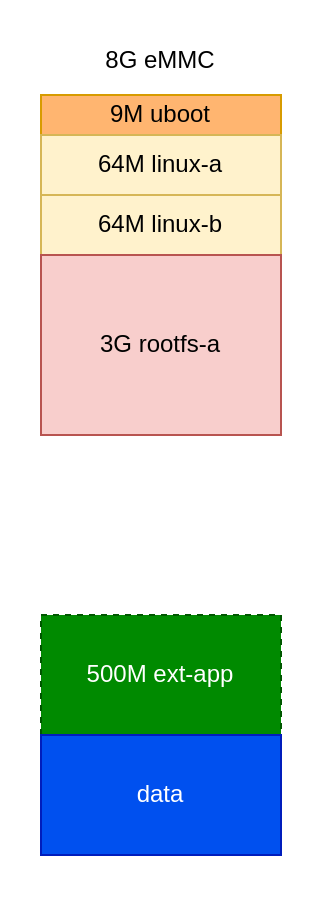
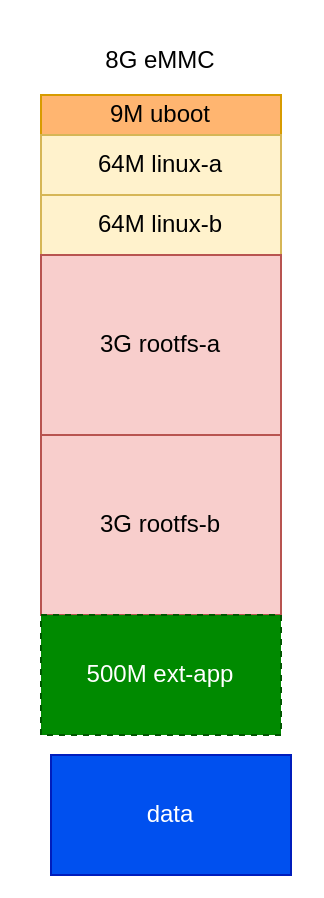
  <mxCell id="0" />
  <mxCell id="1" parent="0" />
  <mxCell id="2" value="9M uboot" style="rounded=0;whiteSpace=wrap;html=1;strokeColor=#d79b00;fillColor=#FFB570;" vertex="1" parent="1"><mxGeometry x="20" y="47" width="120" height="20" as="geometry" /></mxCell>
  <mxCell id="3" value="64M linux-a" style="rounded=0;whiteSpace=wrap;html=1;fillColor=#fff2cc;strokeColor=#d6b656;" vertex="1" parent="1"><mxGeometry x="20" y="67" width="120" height="30" as="geometry" /></mxCell>
  <mxCell id="4" value="64M linux-b" style="rounded=0;whiteSpace=wrap;html=1;fillColor=#fff2cc;strokeColor=#d6b656;" vertex="1" parent="1"><mxGeometry x="20" y="97" width="120" height="30" as="geometry" /></mxCell>
  <mxCell id="5" value="3G rootfs-a" style="rounded=0;whiteSpace=wrap;html=1;fillColor=#f8cecc;strokeColor=#b85450;" vertex="1" parent="1"><mxGeometry x="20" y="127" width="120" height="90" as="geometry" /></mxCell>
+ <mxCell id="6" value="3G rootfs-b" style="rounded=0;whiteSpace=wrap;html=1;fillColor=#f8cecc;strokeColor=#b85450;" vertex="1" parent="1"><mxGeometry x="20" y="217" width="120" height="90" as="geometry" /></mxCell>
  <mxCell id="7" value="500M ext-app" style="rounded=0;whiteSpace=wrap;html=1;fillColor=#008a00;strokeColor=#005700;fontColor=#ffffff;dashed=1;" vertex="1" parent="1"><mxGeometry x="20" y="307" width="120" height="60" as="geometry" /></mxCell>
- <mxCell id="8" value="data" style="rounded=0;whiteSpace=wrap;html=1;fillColor=#0050ef;strokeColor=#001DBC;fontColor=#ffffff;" vertex="1" parent="1"><mxGeometry x="20" y="367" width="120" height="60" as="geometry" /></mxCell>
+ <mxCell id="8" value="data" style="rounded=0;whiteSpace=wrap;html=1;fillColor=#0050ef;strokeColor=#001DBC;fontColor=#ffffff;" vertex="1" parent="1"><mxGeometry x="25" y="377" width="120" height="60" as="geometry" /></mxCell>
  <mxCell id="9" value="8G eMMC" style="text;html=1;strokeColor=none;fillColor=none;align=center;verticalAlign=middle;whiteSpace=wrap;rounded=0;" vertex="1" parent="1"><mxGeometry x="45" y="20" width="70" height="20" as="geometry" /></mxCell>
